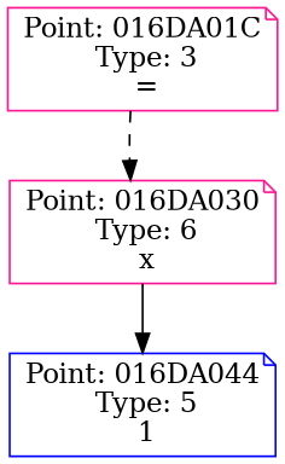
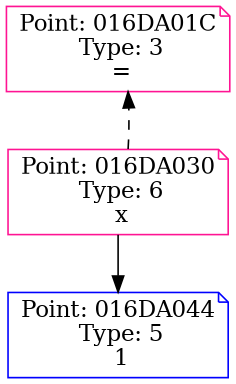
  digraph {
    rankdir=HR
    node [color=deeppink shape=note]
    "Point: 016DA01C\n Type: 3\n ="
    "Point: 016DA030\n Type: 6\n x"
    "Point: 016DA044\n Type: 5\n 1" [color=blue]
-   "Point: 016DA01C\n Type: 3\n =" -> "Point: 016DA030\n Type: 6\n x" [style=dashed]
+   "Point: 016DA030\n Type: 6\n x" -> "Point: 016DA01C\n Type: 3\n =" [style=dashed]
    "Point: 016DA030\n Type: 6\n x" -> "Point: 016DA044\n Type: 5\n 1" [style=solid]
  }
